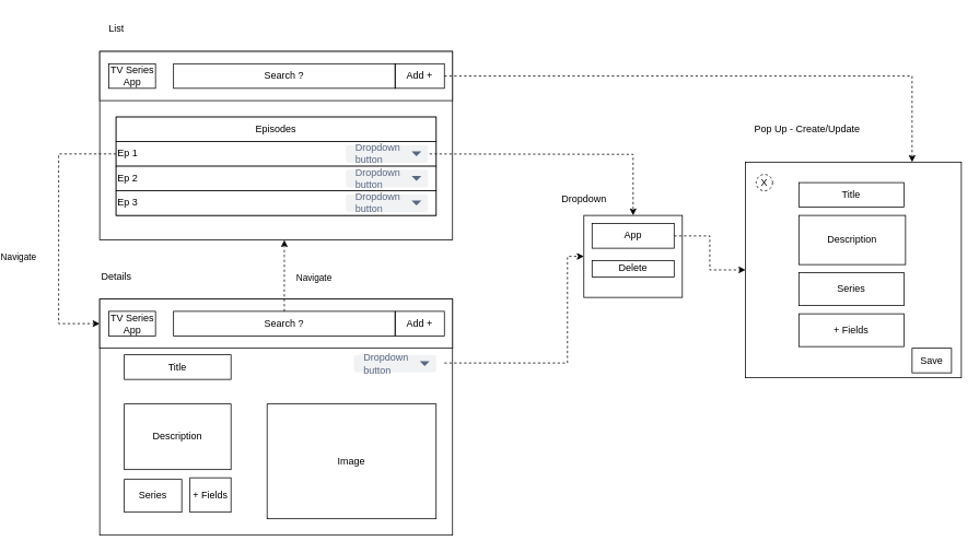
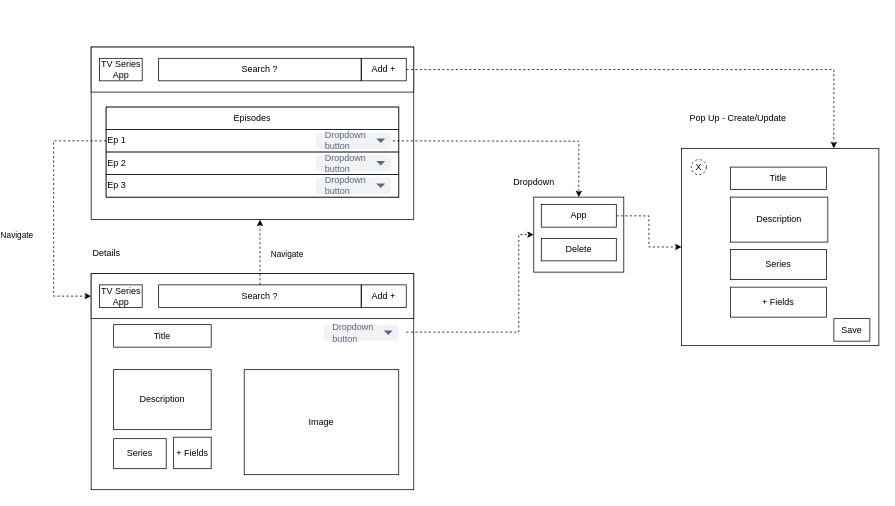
  <mxCell id="0" />
  <mxCell id="1" parent="0" />
  <mxCell id="2" value="" style="rounded=0;whiteSpace=wrap;html=1;" vertex="1" parent="1"><mxGeometry x="660" y="262" width="120" height="100" as="geometry" /></mxCell>
  <mxCell id="3" value="" style="rounded=0;whiteSpace=wrap;html=1;" vertex="1" parent="1"><mxGeometry x="70" y="62" width="430" height="230" as="geometry" /></mxCell>
- <mxCell id="4" value="List" style="text;html=1;align=center;verticalAlign=middle;resizable=0;points=[];autosize=1;strokeColor=none;fillColor=none;" vertex="1" parent="1"><mxGeometry x="70" y="20" width="40" height="30" as="geometry" /></mxCell>
  <mxCell id="5" value="" style="rounded=0;whiteSpace=wrap;html=1;" vertex="1" parent="1"><mxGeometry x="70" y="62" width="430" height="60" as="geometry" /></mxCell>
  <mxCell id="6" value="TV Series App" style="text;html=1;align=center;verticalAlign=middle;whiteSpace=wrap;rounded=0;labelBackgroundColor=none;labelBorderColor=default;" vertex="1" parent="1"><mxGeometry x="80" y="77" width="60" height="30" as="geometry" /></mxCell>
  <mxCell id="7" value="Search ?" style="text;html=1;align=center;verticalAlign=middle;whiteSpace=wrap;rounded=0;labelBackgroundColor=none;labelBorderColor=none;strokeColor=default;" vertex="1" parent="1"><mxGeometry x="160" y="77" width="270" height="30" as="geometry" /></mxCell>
  <mxCell id="8" style="edgeStyle=orthogonalEdgeStyle;rounded=0;orthogonalLoop=1;jettySize=auto;html=1;dashed=1;" edge="1" parent="1" source="9" target="32"><mxGeometry relative="1" as="geometry"><Array as="points"><mxPoint x="1060" y="92" /></Array></mxGeometry></mxCell>
  <mxCell id="9" value="Add +" style="text;html=1;align=center;verticalAlign=middle;whiteSpace=wrap;rounded=0;labelBackgroundColor=none;labelBorderColor=none;strokeColor=default;" vertex="1" parent="1"><mxGeometry x="430" y="77" width="60" height="30" as="geometry" /></mxCell>
  <mxCell id="10" value="" style="rounded=0;whiteSpace=wrap;html=1;" vertex="1" parent="1"><mxGeometry x="70" y="364" width="430" height="288" as="geometry" /></mxCell>
  <mxCell id="11" value="Details" style="text;html=1;align=center;verticalAlign=middle;resizable=0;points=[];autosize=1;strokeColor=none;fillColor=none;" vertex="1" parent="1"><mxGeometry x="60" y="322" width="60" height="30" as="geometry" /></mxCell>
  <mxCell id="12" value="" style="rounded=0;whiteSpace=wrap;html=1;" vertex="1" parent="1"><mxGeometry x="70" y="364" width="430" height="60" as="geometry" /></mxCell>
  <mxCell id="13" value="TV Series App" style="text;html=1;align=center;verticalAlign=middle;whiteSpace=wrap;rounded=0;labelBackgroundColor=none;labelBorderColor=default;" vertex="1" parent="1"><mxGeometry x="80" y="379" width="60" height="30" as="geometry" /></mxCell>
  <mxCell id="14" value="Image" style="rounded=0;whiteSpace=wrap;html=1;" vertex="1" parent="1"><mxGeometry x="274" y="492" width="206" height="140" as="geometry" /></mxCell>
  <mxCell id="15" value="Title" style="rounded=0;whiteSpace=wrap;html=1;" vertex="1" parent="1"><mxGeometry x="100" y="432" width="130" height="30" as="geometry" /></mxCell>
  <mxCell id="16" value="Description" style="rounded=0;whiteSpace=wrap;html=1;" vertex="1" parent="1"><mxGeometry x="100" y="492" width="130" height="80" as="geometry" /></mxCell>
  <mxCell id="17" value="Series" style="rounded=0;whiteSpace=wrap;html=1;" vertex="1" parent="1"><mxGeometry x="100" y="584" width="70" height="40" as="geometry" /></mxCell>
  <mxCell id="18" value="+ Fields" style="rounded=0;whiteSpace=wrap;html=1;" vertex="1" parent="1"><mxGeometry x="180" y="582" width="50" height="42" as="geometry" /></mxCell>
  <mxCell id="19" style="edgeStyle=orthogonalEdgeStyle;rounded=0;orthogonalLoop=1;jettySize=auto;html=1;dashed=1;" edge="1" parent="1" target="2"><mxGeometry relative="1" as="geometry"><mxPoint x="490" y="442" as="sourcePoint" /><mxPoint x="660" y="292" as="targetPoint" /><Array as="points"><mxPoint x="640" y="442" /><mxPoint x="640" y="312" /></Array></mxGeometry></mxCell>
  <mxCell id="20" value="" style="rounded=0;whiteSpace=wrap;html=1;" vertex="1" parent="1"><mxGeometry x="90" y="142" width="390" height="120" as="geometry" /></mxCell>
  <mxCell id="21" value="Episodes" style="rounded=0;whiteSpace=wrap;html=1;" vertex="1" parent="1"><mxGeometry x="90" y="142" width="390" height="30" as="geometry" /></mxCell>
  <mxCell id="22" style="edgeStyle=orthogonalEdgeStyle;rounded=0;orthogonalLoop=1;jettySize=auto;html=1;dashed=1;" edge="1" parent="1" source="24" target="12"><mxGeometry relative="1" as="geometry"><Array as="points"><mxPoint x="20" y="187" /><mxPoint x="20" y="394" /></Array></mxGeometry></mxCell>
  <mxCell id="23" value="Navigate" style="edgeLabel;html=1;align=center;verticalAlign=middle;resizable=0;points=[];" vertex="1" connectable="0" parent="22"><mxGeometry x="0.315" y="2" relative="1" as="geometry"><mxPoint x="-52" y="-20" as="offset" /></mxGeometry></mxCell>
  <mxCell id="24" value="Ep 1" style="rounded=0;whiteSpace=wrap;html=1;align=left;" vertex="1" parent="1"><mxGeometry x="90" y="172" width="390" height="30" as="geometry" /></mxCell>
  <mxCell id="25" value="Ep 2" style="rounded=0;whiteSpace=wrap;html=1;align=left;" vertex="1" parent="1"><mxGeometry x="90" y="202" width="390" height="30" as="geometry" /></mxCell>
  <mxCell id="26" value="Ep 3" style="rounded=0;whiteSpace=wrap;html=1;align=left;" vertex="1" parent="1"><mxGeometry x="90" y="232" width="390" height="30" as="geometry" /></mxCell>
  <mxCell id="27" style="edgeStyle=orthogonalEdgeStyle;rounded=0;orthogonalLoop=1;jettySize=auto;html=1;dashed=1;" edge="1" parent="1" target="2"><mxGeometry relative="1" as="geometry"><mxPoint x="460" y="187" as="sourcePoint" /><mxPoint x="720" y="262" as="targetPoint" /></mxGeometry></mxCell>
  <mxCell id="28" value="Dropdown" style="text;html=1;align=center;verticalAlign=middle;resizable=0;points=[];autosize=1;strokeColor=none;fillColor=none;" vertex="1" parent="1"><mxGeometry x="620" y="227" width="80" height="30" as="geometry" /></mxCell>
- <mxCell id="29" value="Delete" style="rounded=0;whiteSpace=wrap;html=1;" vertex="1" parent="1"><mxGeometry x="670" y="317" width="100" height="20" as="geometry" /></mxCell>
+ <mxCell id="29" value="Delete" style="rounded=0;whiteSpace=wrap;html=1;" vertex="1" parent="1"><mxGeometry x="670" y="317" width="100" height="30" as="geometry" /></mxCell>
  <mxCell id="30" style="edgeStyle=orthogonalEdgeStyle;rounded=0;orthogonalLoop=1;jettySize=auto;html=1;dashed=1;" edge="1" parent="1" source="31" target="32"><mxGeometry relative="1" as="geometry" /></mxCell>
  <mxCell id="31" value="App" style="rounded=0;whiteSpace=wrap;html=1;" vertex="1" parent="1"><mxGeometry x="670" y="272" width="100" height="30" as="geometry" /></mxCell>
  <mxCell id="32" value="" style="whiteSpace=wrap;html=1;aspect=fixed;" vertex="1" parent="1"><mxGeometry x="857" y="197" width="263" height="263" as="geometry" /></mxCell>
  <mxCell id="33" value="Pop Up - Create/Update" style="text;html=1;align=center;verticalAlign=middle;resizable=0;points=[];autosize=1;strokeColor=none;fillColor=none;" vertex="1" parent="1"><mxGeometry x="857" y="142" width="150" height="30" as="geometry" /></mxCell>
  <mxCell id="34" style="edgeStyle=orthogonalEdgeStyle;rounded=0;orthogonalLoop=1;jettySize=auto;html=1;dashed=1;" edge="1" parent="1" source="36" target="3"><mxGeometry relative="1" as="geometry"><Array as="points"><mxPoint x="295" y="312" /><mxPoint x="295" y="312" /></Array></mxGeometry></mxCell>
  <mxCell id="35" value="Navigate" style="edgeLabel;html=1;align=center;verticalAlign=middle;resizable=0;points=[];" vertex="1" connectable="0" parent="34"><mxGeometry x="-0.035" y="-4" relative="1" as="geometry"><mxPoint x="31" as="offset" /></mxGeometry></mxCell>
  <mxCell id="36" value="Search ?" style="text;html=1;align=center;verticalAlign=middle;whiteSpace=wrap;rounded=0;labelBackgroundColor=none;labelBorderColor=none;strokeColor=default;" vertex="1" parent="1"><mxGeometry x="160" y="379" width="270" height="30" as="geometry" /></mxCell>
  <mxCell id="37" value="Add +" style="text;html=1;align=center;verticalAlign=middle;whiteSpace=wrap;rounded=0;labelBackgroundColor=none;labelBorderColor=none;strokeColor=default;" vertex="1" parent="1"><mxGeometry x="430" y="379" width="60" height="30" as="geometry" /></mxCell>
  <mxCell id="38" value="Title" style="rounded=0;whiteSpace=wrap;html=1;" vertex="1" parent="1"><mxGeometry x="922" y="222" width="128" height="30" as="geometry" /></mxCell>
  <mxCell id="39" value="Description" style="rounded=0;whiteSpace=wrap;html=1;" vertex="1" parent="1"><mxGeometry x="922" y="262" width="130" height="60" as="geometry" /></mxCell>
  <mxCell id="40" value="Series" style="rounded=0;whiteSpace=wrap;html=1;" vertex="1" parent="1"><mxGeometry x="922" y="332" width="128" height="40" as="geometry" /></mxCell>
  <mxCell id="41" value="+ Fields" style="rounded=0;whiteSpace=wrap;html=1;" vertex="1" parent="1"><mxGeometry x="922" y="382" width="128" height="40" as="geometry" /></mxCell>
  <mxCell id="42" value="X" style="ellipse;whiteSpace=wrap;html=1;aspect=fixed;dashed=1;" vertex="1" parent="1"><mxGeometry x="870" y="212" width="20" height="20" as="geometry" /></mxCell>
  <mxCell id="43" value="Save" style="rounded=0;whiteSpace=wrap;html=1;" vertex="1" parent="1"><mxGeometry x="1060" y="424" width="48" height="30" as="geometry" /></mxCell>
  <mxCell id="44" value="Dropdown button" style="rounded=1;fillColor=#F1F2F4;strokeColor=none;html=1;whiteSpace=wrap;fontColor=#596780;align=left;fontSize=12;spacingLeft=10;sketch=0;" vertex="1" parent="1"><mxGeometry x="370" y="176.25" width="100" height="21.5" as="geometry" /></mxCell>
  <mxCell id="45" value="" style="shape=triangle;direction=south;fillColor=#596780;strokeColor=none;html=1;sketch=0;" vertex="1" parent="44"><mxGeometry x="1" y="0.5" width="12" height="6" relative="1" as="geometry"><mxPoint x="-20" y="-3" as="offset" /></mxGeometry></mxCell>
  <mxCell id="46" value="Dropdown button" style="rounded=1;fillColor=#F1F2F4;strokeColor=none;html=1;whiteSpace=wrap;fontColor=#596780;align=left;fontSize=12;spacingLeft=10;sketch=0;" vertex="1" parent="1"><mxGeometry x="370" y="206.25" width="100" height="21.5" as="geometry" /></mxCell>
  <mxCell id="47" value="" style="shape=triangle;direction=south;fillColor=#596780;strokeColor=none;html=1;sketch=0;" vertex="1" parent="46"><mxGeometry x="1" y="0.5" width="12" height="6" relative="1" as="geometry"><mxPoint x="-20" y="-3" as="offset" /></mxGeometry></mxCell>
  <mxCell id="48" value="Dropdown button" style="rounded=1;fillColor=#F1F2F4;strokeColor=none;html=1;whiteSpace=wrap;fontColor=#596780;align=left;fontSize=12;spacingLeft=10;sketch=0;" vertex="1" parent="1"><mxGeometry x="370" y="236.25" width="100" height="21.5" as="geometry" /></mxCell>
  <mxCell id="49" value="" style="shape=triangle;direction=south;fillColor=#596780;strokeColor=none;html=1;sketch=0;" vertex="1" parent="48"><mxGeometry x="1" y="0.5" width="12" height="6" relative="1" as="geometry"><mxPoint x="-20" y="-3" as="offset" /></mxGeometry></mxCell>
  <mxCell id="50" value="Dropdown button" style="rounded=1;fillColor=#F1F2F4;strokeColor=none;html=1;whiteSpace=wrap;fontColor=#596780;align=left;fontSize=12;spacingLeft=10;sketch=0;" vertex="1" parent="1"><mxGeometry x="380" y="432" width="100" height="21.5" as="geometry" /></mxCell>
  <mxCell id="51" value="" style="shape=triangle;direction=south;fillColor=#596780;strokeColor=none;html=1;sketch=0;" vertex="1" parent="50"><mxGeometry x="1" y="0.5" width="12" height="6" relative="1" as="geometry"><mxPoint x="-20" y="-3" as="offset" /></mxGeometry></mxCell>
